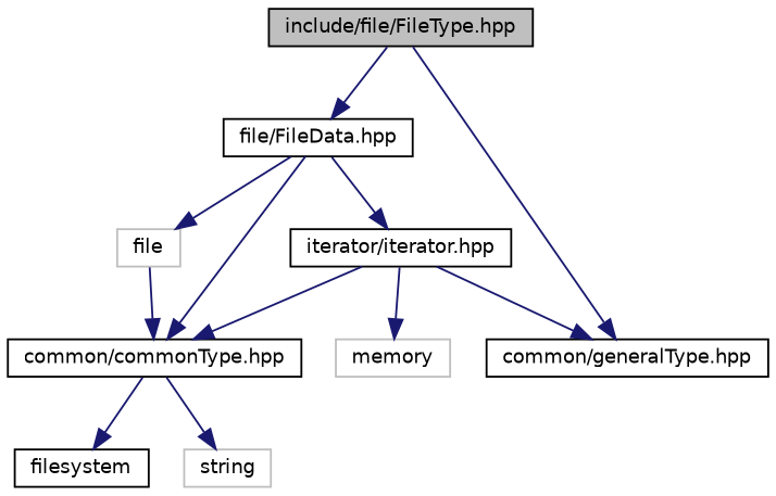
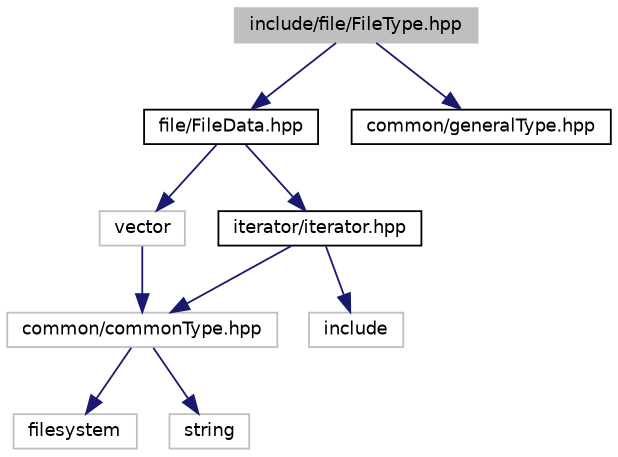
  digraph {
    node [color=black fillcolor=white fontname=Helvetica fontsize=10 shape=record style=filled]
    edge [color=midnightblue fontname=Helvetica fontsize=10 labelfontname=Helvetica labelfontsize=10 style=solid]
-   n1 [fillcolor=grey75 fontcolor=black height=0.2 label="include/file/FileType.hpp" width=0.4]
+   n1 [color=grey75 fillcolor=grey75 fontcolor=black height=0.2 label="include/file/FileType.hpp" width=0.4]
    n2 [height=0.2 label="file/FileData.hpp" width=0.4]
    n3 [height=0.2 label="common/generalType.hpp" width=0.4]
-   n4 [color=grey75 height=0.2 label=file width=0.4]
-   n5 [height=0.2 label="common/commonType.hpp" width=0.4]
+   n4 [color=grey75 height=0.2 label=vector width=0.4]
+   n5 [color=grey75 height=0.2 label="common/commonType.hpp" width=0.4]
    n6 [height=0.2 label="iterator/iterator.hpp" width=0.4]
-   n7 [height=0.2 label=filesystem width=0.4]
+   n7 [color=grey75 height=0.2 label=filesystem width=0.4]
    n8 [color=grey75 height=0.2 label=string width=0.4]
-   n9 [color=grey75 height=0.2 label=memory width=0.4]
+   n9 [color=grey75 height=0.2 label=include width=0.4]
    n1 -> n2
    n1 -> n3
    n2 -> n4
-   n2 -> n5
    n2 -> n6
    n4 -> n5
    n5 -> n7
    n5 -> n8
-   n6 -> n3
    n6 -> n5
    n6 -> n9
  }
